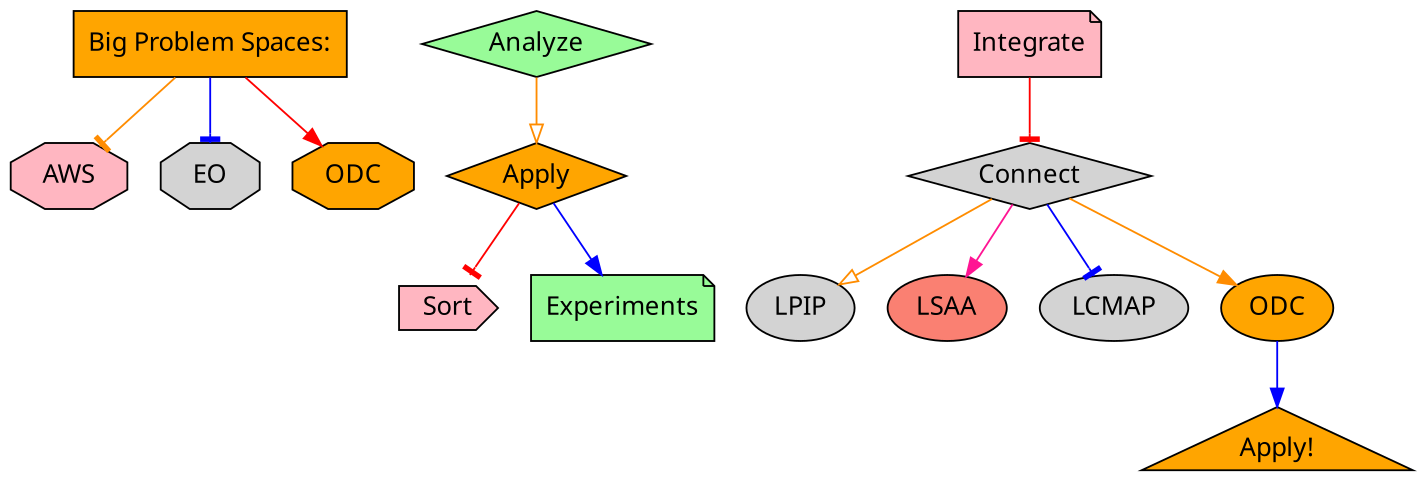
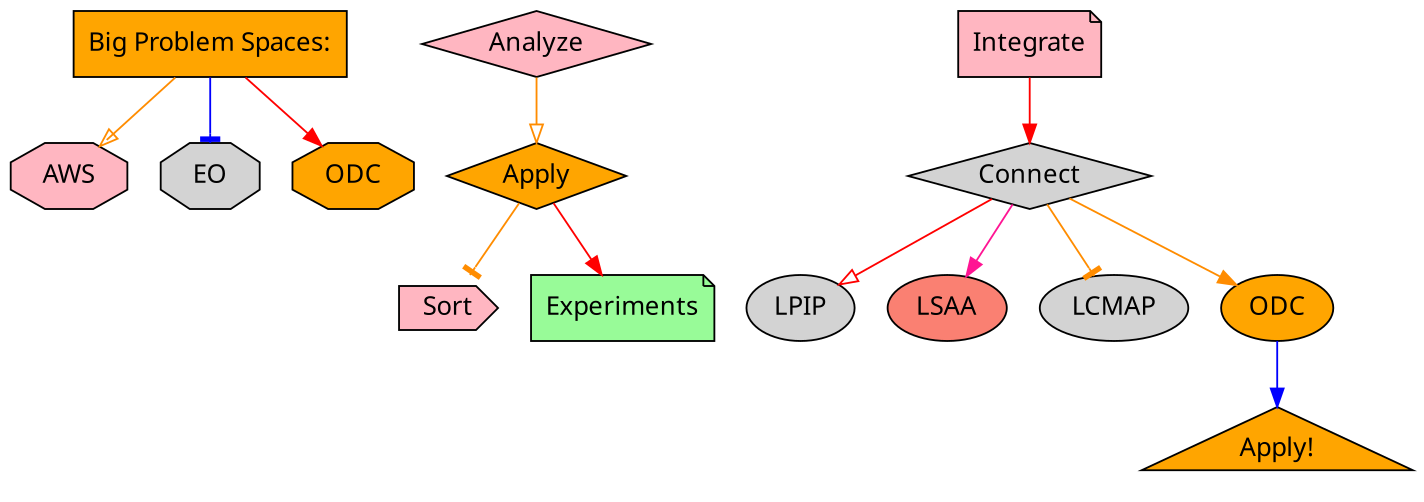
  digraph {
    fontname="Noto Sans"
    node [fillcolor=orange fontname="Noto Sans" shape=ellipse style=filled]
    edge [arrowhead=tee color=darkorange fontname="Noto Sans"]
    n1 [label="Big Problem Spaces:" shape=rect]
    n2 [fillcolor=lightpink label=AWS shape=octagon]
    n3 [fillcolor=lightgrey label=EO shape=octagon]
    n4 [label=ODC shape=octagon]
-   n5 [fillcolor=palegreen label=Analyze shape=diamond]
+   n5 [fillcolor=lightpink label=Analyze shape=diamond]
    n6 [label=Apply shape=diamond]
    n7 [fillcolor=lightpink label=Sort shape=cds]
    n8 [fillcolor=palegreen label=Experiments shape=note]
    n9 [fillcolor=lightpink label=Integrate shape=note]
    n10 [fillcolor=lightgrey label=Connect shape=diamond]
    n11 [fillcolor=lightgrey label=LPIP]
    n12 [fillcolor=salmon label=LSAA]
    n13 [fillcolor=lightgrey label=LCMAP]
    n14 [label=ODC]
    n15 [label="Apply!" shape=triangle]
-   n1 -> n2
+   n1 -> n2 [arrowhead=onormal]
    n1 -> n3 [color=blue]
    n1 -> n4 [arrowhead=normal color=red]
    n5 -> n6 [arrowhead=onormal]
-   n6 -> n7 [color=red]
-   n6 -> n8 [arrowhead=normal color=blue]
-   n9 -> n10 [color=red]
-   n10 -> n11 [arrowhead=onormal]
+   n6 -> n7
+   n6 -> n8 [arrowhead=normal color=red]
+   n9 -> n10 [arrowhead=normal color=red]
+   n10 -> n11 [arrowhead=onormal color=red]
    n10 -> n12 [arrowhead=normal color=deeppink]
-   n10 -> n13 [color=blue]
+   n10 -> n13
    n10 -> n14 [arrowhead=normal]
    n14 -> n15 [arrowhead=normal color=blue]
  }
